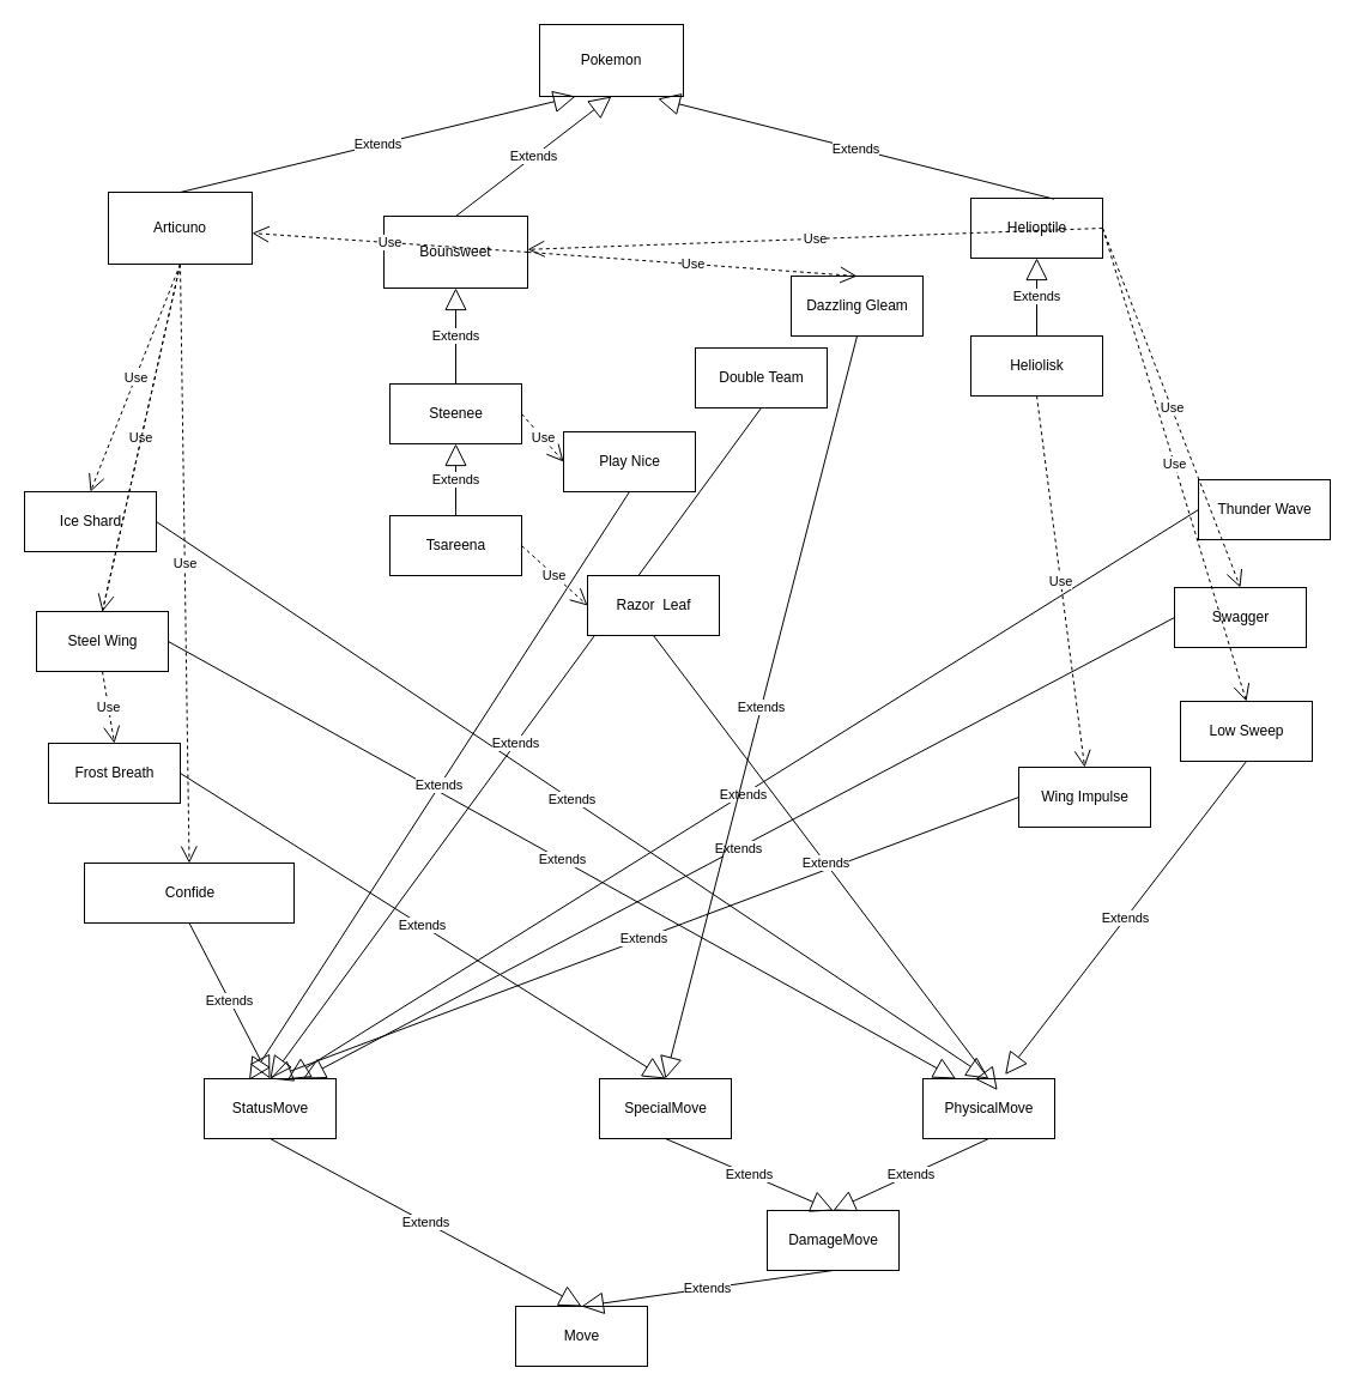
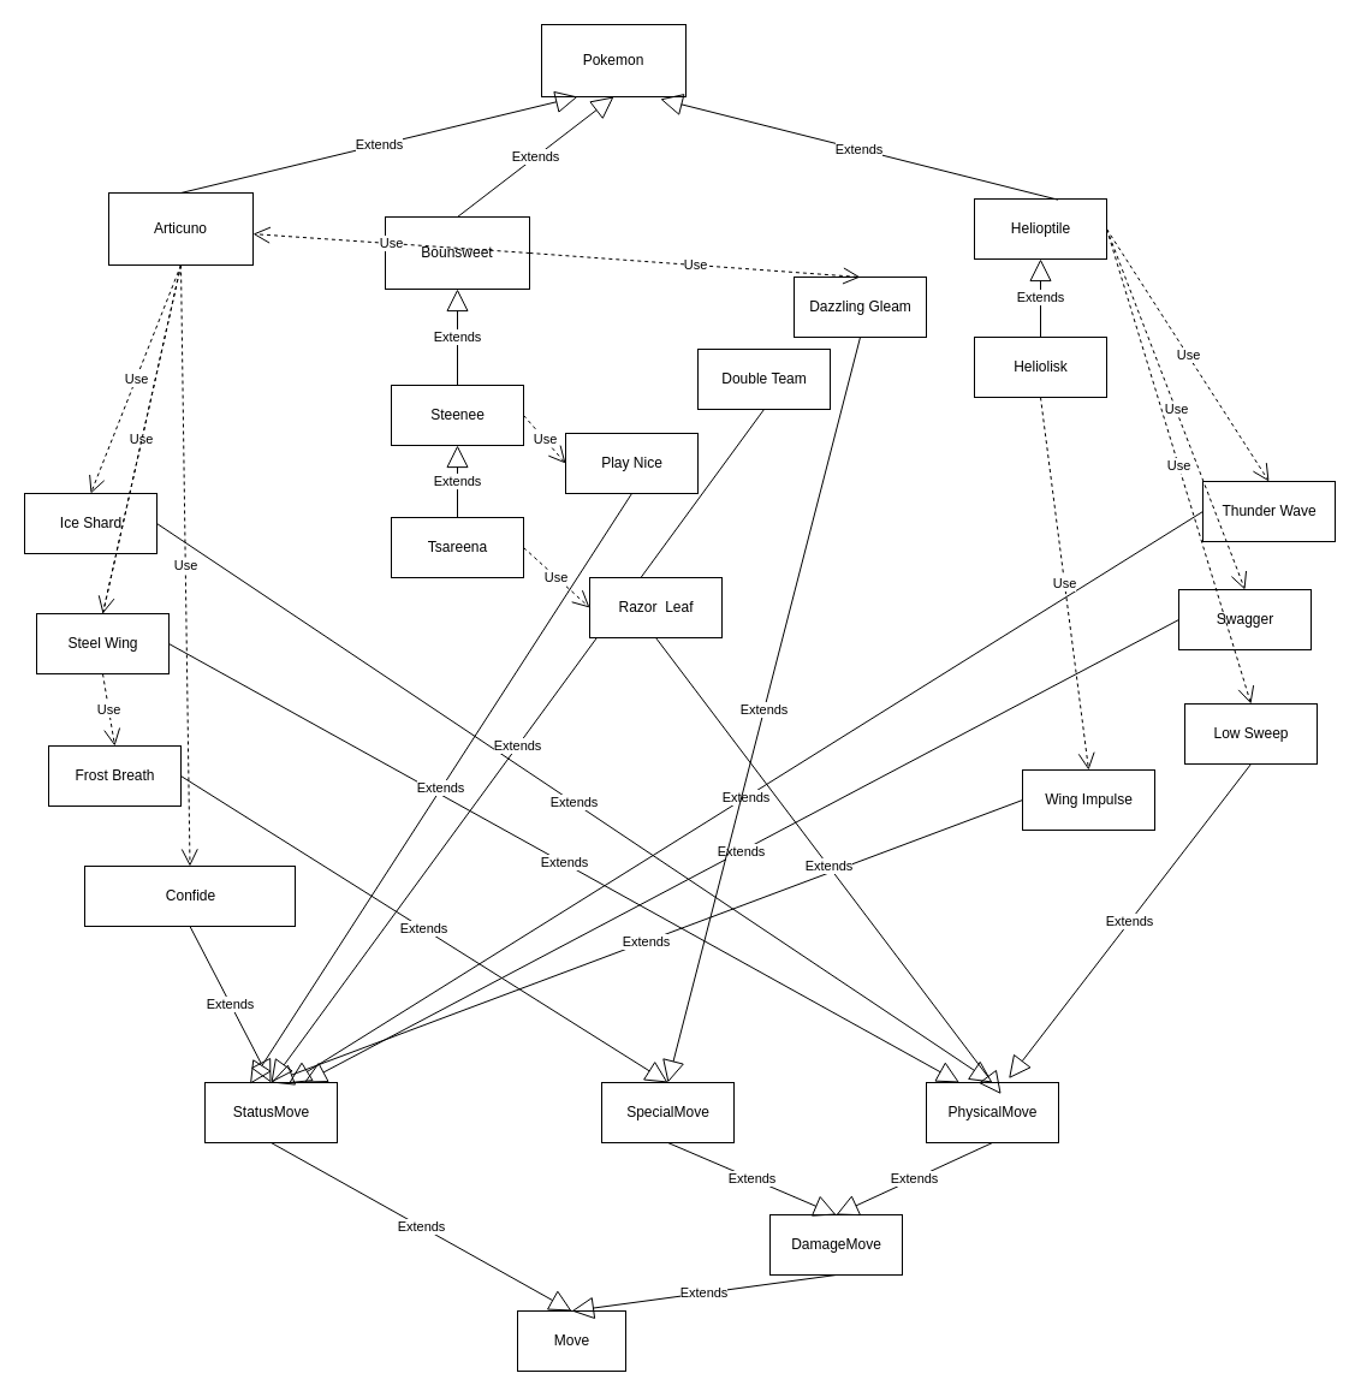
  <mxCell id="0" />
  <mxCell id="1" parent="0" />
  <mxCell id="2" value="Pokemon" style="rounded=0;whiteSpace=wrap;html=1;" parent="1" vertex="1"><mxGeometry x="450" y="20" width="120" height="60" as="geometry" /></mxCell>
  <mxCell id="3" value="Articuno" style="rounded=0;whiteSpace=wrap;html=1;" parent="1" vertex="1"><mxGeometry x="90" y="160" width="120" height="60" as="geometry" /></mxCell>
  <mxCell id="4" value="Extends" style="endArrow=block;endSize=16;endFill=0;html=1;rounded=0;entryX=0.25;entryY=1;entryDx=0;entryDy=0;exitX=0.5;exitY=0;exitDx=0;exitDy=0;" parent="1" source="3" target="2" edge="1"><mxGeometry width="160" relative="1" as="geometry"><mxPoint x="510" y="560" as="sourcePoint" /><mxPoint x="670" y="560" as="targetPoint" /></mxGeometry></mxCell>
  <mxCell id="5" value="Bounsweet" style="rounded=0;whiteSpace=wrap;html=1;" vertex="1" parent="1"><mxGeometry x="320" y="180" width="120" height="60" as="geometry" /></mxCell>
  <mxCell id="6" value="Extends" style="endArrow=block;endSize=16;endFill=0;html=1;rounded=0;entryX=0.5;entryY=1;entryDx=0;entryDy=0;exitX=0.5;exitY=0;exitDx=0;exitDy=0;" edge="1" parent="1" source="5" target="2"><mxGeometry width="160" relative="1" as="geometry"><mxPoint x="520" y="390" as="sourcePoint" /><mxPoint x="660" y="368.82" as="targetPoint" /><Array as="points" /></mxGeometry></mxCell>
  <mxCell id="7" value="Helioptile" style="html=1;" vertex="1" parent="1"><mxGeometry x="810" y="165" width="110" height="50" as="geometry" /></mxCell>
  <mxCell id="8" value="Extends" style="endArrow=block;endSize=16;endFill=0;html=1;rounded=0;entryX=0.823;entryY=1.032;entryDx=0;entryDy=0;entryPerimeter=0;exitX=0.631;exitY=0.013;exitDx=0;exitDy=0;exitPerimeter=0;" edge="1" parent="1" source="7" target="2"><mxGeometry width="160" relative="1" as="geometry"><mxPoint x="640" y="380" as="sourcePoint" /><mxPoint x="803" y="380" as="targetPoint" /></mxGeometry></mxCell>
  <mxCell id="9" value="Heliolisk" style="html=1;" vertex="1" parent="1"><mxGeometry x="810" y="280" width="110" height="50" as="geometry" /></mxCell>
  <mxCell id="10" value="Steenee" style="html=1;" vertex="1" parent="1"><mxGeometry x="325" y="320" width="110" height="50" as="geometry" /></mxCell>
  <mxCell id="11" value="Tsareena" style="html=1;" vertex="1" parent="1"><mxGeometry x="325" y="430" width="110" height="50" as="geometry" /></mxCell>
  <mxCell id="12" value="Extends" style="endArrow=block;endSize=16;endFill=0;html=1;rounded=0;exitX=0.5;exitY=0;exitDx=0;exitDy=0;entryX=0.5;entryY=1;entryDx=0;entryDy=0;" edge="1" parent="1" source="10" target="5"><mxGeometry width="160" relative="1" as="geometry"><mxPoint x="570" y="510" as="sourcePoint" /><mxPoint x="730" y="510" as="targetPoint" /></mxGeometry></mxCell>
  <mxCell id="13" value="Extends" style="endArrow=block;endSize=16;endFill=0;html=1;rounded=0;exitX=0.5;exitY=0;exitDx=0;exitDy=0;entryX=0.5;entryY=1;entryDx=0;entryDy=0;" edge="1" parent="1" source="11" target="10"><mxGeometry width="160" relative="1" as="geometry"><mxPoint x="570" y="510" as="sourcePoint" /><mxPoint x="730" y="510" as="targetPoint" /></mxGeometry></mxCell>
  <mxCell id="14" value="Extends" style="endArrow=block;endSize=16;endFill=0;html=1;rounded=0;exitX=0.5;exitY=0;exitDx=0;exitDy=0;entryX=0.5;entryY=1;entryDx=0;entryDy=0;" edge="1" parent="1" source="9" target="7"><mxGeometry width="160" relative="1" as="geometry"><mxPoint x="570" y="510" as="sourcePoint" /><mxPoint x="730" y="510" as="targetPoint" /></mxGeometry></mxCell>
- <mxCell id="15" value="Move" style="html=1;" vertex="1" parent="1"><mxGeometry x="430" y="1090" width="110" height="50" as="geometry" /></mxCell>
+ <mxCell id="15" value="Move" style="html=1;" vertex="1" parent="1"><mxGeometry x="430" y="1090" width="90" height="50" as="geometry" /></mxCell>
  <mxCell id="16" value="DamageMove" style="html=1;" vertex="1" parent="1"><mxGeometry x="640" y="1010" width="110" height="50" as="geometry" /></mxCell>
  <mxCell id="17" value="StatusMove" style="html=1;" vertex="1" parent="1"><mxGeometry x="170" y="900" width="110" height="50" as="geometry" /></mxCell>
  <mxCell id="18" value="Extends" style="endArrow=block;endSize=16;endFill=0;html=1;rounded=0;exitX=0.5;exitY=1;exitDx=0;exitDy=0;entryX=0.5;entryY=0;entryDx=0;entryDy=0;" edge="1" parent="1" source="17" target="15"><mxGeometry width="160" relative="1" as="geometry"><mxPoint x="570" y="900" as="sourcePoint" /><mxPoint x="730" y="900" as="targetPoint" /></mxGeometry></mxCell>
  <mxCell id="19" value="Extends" style="endArrow=block;endSize=16;endFill=0;html=1;rounded=0;exitX=0.5;exitY=1;exitDx=0;exitDy=0;entryX=0.5;entryY=0;entryDx=0;entryDy=0;" edge="1" parent="1" source="16" target="15"><mxGeometry width="160" relative="1" as="geometry"><mxPoint x="570" y="900" as="sourcePoint" /><mxPoint x="730" y="900" as="targetPoint" /></mxGeometry></mxCell>
  <mxCell id="20" value="PhysicalMove" style="html=1;" vertex="1" parent="1"><mxGeometry x="770" y="900" width="110" height="50" as="geometry" /></mxCell>
  <mxCell id="21" value="SpecialMove" style="html=1;" vertex="1" parent="1"><mxGeometry x="500" y="900" width="110" height="50" as="geometry" /></mxCell>
  <mxCell id="22" value="Extends" style="endArrow=block;endSize=16;endFill=0;html=1;rounded=0;exitX=0.5;exitY=1;exitDx=0;exitDy=0;entryX=0.5;entryY=0;entryDx=0;entryDy=0;" edge="1" parent="1" source="21" target="16"><mxGeometry width="160" relative="1" as="geometry"><mxPoint x="570" y="910" as="sourcePoint" /><mxPoint x="730" y="910" as="targetPoint" /></mxGeometry></mxCell>
  <mxCell id="23" value="Extends" style="endArrow=block;endSize=16;endFill=0;html=1;rounded=0;exitX=0.5;exitY=1;exitDx=0;exitDy=0;entryX=0.5;entryY=0;entryDx=0;entryDy=0;" edge="1" parent="1" source="20" target="16"><mxGeometry width="160" relative="1" as="geometry"><mxPoint x="570" y="910" as="sourcePoint" /><mxPoint x="730" y="910" as="targetPoint" /></mxGeometry></mxCell>
  <mxCell id="24" value="Confide" style="html=1;" vertex="1" parent="1"><mxGeometry x="70" y="720" width="175" height="50" as="geometry" /></mxCell>
  <mxCell id="25" value="Frost Breath" style="html=1;" vertex="1" parent="1"><mxGeometry x="40" y="620" width="110" height="50" as="geometry" /></mxCell>
  <mxCell id="26" value="Ice Shard" style="html=1;" vertex="1" parent="1"><mxGeometry x="20" y="410" width="110" height="50" as="geometry" /></mxCell>
  <mxCell id="27" value="Thunder Wave" style="html=1;" vertex="1" parent="1"><mxGeometry x="1000" y="400" width="110" height="50" as="geometry" /></mxCell>
  <mxCell id="28" value="Low Sweep" style="html=1;" vertex="1" parent="1"><mxGeometry x="985" y="585" width="110" height="50" as="geometry" /></mxCell>
  <mxCell id="29" value="Swagger" style="html=1;" vertex="1" parent="1"><mxGeometry x="980" y="490" width="110" height="50" as="geometry" /></mxCell>
  <mxCell id="30" value="Extends" style="endArrow=block;endSize=16;endFill=0;html=1;rounded=0;exitX=0.5;exitY=1;exitDx=0;exitDy=0;entryX=0.5;entryY=0;entryDx=0;entryDy=0;" edge="1" parent="1" source="24" target="17"><mxGeometry width="160" relative="1" as="geometry"><mxPoint x="450" y="870" as="sourcePoint" /><mxPoint x="610" y="870" as="targetPoint" /></mxGeometry></mxCell>
  <mxCell id="31" value="Extends" style="endArrow=block;endSize=16;endFill=0;html=1;rounded=0;exitX=1;exitY=0.5;exitDx=0;exitDy=0;entryX=0.5;entryY=0;entryDx=0;entryDy=0;" edge="1" parent="1" source="25" target="21"><mxGeometry width="160" relative="1" as="geometry"><mxPoint x="450" y="870" as="sourcePoint" /><mxPoint x="610" y="870" as="targetPoint" /></mxGeometry></mxCell>
  <mxCell id="32" value="Extends" style="endArrow=block;endSize=16;endFill=0;html=1;rounded=0;exitX=1;exitY=0.5;exitDx=0;exitDy=0;entryX=0.5;entryY=0;entryDx=0;entryDy=0;" edge="1" parent="1" source="26" target="20"><mxGeometry width="160" relative="1" as="geometry"><mxPoint x="450" y="870" as="sourcePoint" /><mxPoint x="610" y="870" as="targetPoint" /></mxGeometry></mxCell>
  <mxCell id="33" value="Extends" style="endArrow=block;endSize=16;endFill=0;html=1;rounded=0;exitX=1;exitY=0.5;exitDx=0;exitDy=0;entryX=0.25;entryY=0;entryDx=0;entryDy=0;" edge="1" parent="1" source="59" target="20"><mxGeometry width="160" relative="1" as="geometry"><mxPoint x="450" y="870" as="sourcePoint" /><mxPoint x="610" y="870" as="targetPoint" /></mxGeometry></mxCell>
  <mxCell id="34" value="Extends" style="endArrow=block;endSize=16;endFill=0;html=1;rounded=0;exitX=0;exitY=0.5;exitDx=0;exitDy=0;entryX=0.633;entryY=0.011;entryDx=0;entryDy=0;entryPerimeter=0;" edge="1" parent="1" source="27" target="17"><mxGeometry width="160" relative="1" as="geometry"><mxPoint x="450" y="870" as="sourcePoint" /><mxPoint x="380" y="1140" as="targetPoint" /></mxGeometry></mxCell>
  <mxCell id="35" value="Extends" style="endArrow=block;endSize=16;endFill=0;html=1;rounded=0;entryX=0.624;entryY=-0.069;entryDx=0;entryDy=0;entryPerimeter=0;exitX=0.5;exitY=1;exitDx=0;exitDy=0;" edge="1" parent="1" source="28" target="20"><mxGeometry width="160" relative="1" as="geometry"><mxPoint x="450" y="870" as="sourcePoint" /><mxPoint x="610" y="870" as="targetPoint" /></mxGeometry></mxCell>
  <mxCell id="36" value="Extends" style="endArrow=block;endSize=16;endFill=0;html=1;rounded=0;exitX=0;exitY=0.5;exitDx=0;exitDy=0;entryX=0.5;entryY=0;entryDx=0;entryDy=0;startArrow=none;" edge="1" parent="1" source="44" target="17"><mxGeometry width="160" relative="1" as="geometry"><mxPoint x="450" y="870" as="sourcePoint" /><mxPoint x="610" y="870" as="targetPoint" /></mxGeometry></mxCell>
  <mxCell id="37" value="Use" style="endArrow=open;endSize=12;dashed=1;html=1;rounded=0;exitX=0.5;exitY=1;exitDx=0;exitDy=0;entryX=0.5;entryY=0;entryDx=0;entryDy=0;" edge="1" parent="1" source="3" target="26"><mxGeometry width="160" relative="1" as="geometry"><mxPoint x="490" y="620" as="sourcePoint" /><mxPoint x="650" y="620" as="targetPoint" /></mxGeometry></mxCell>
  <mxCell id="38" value="Use" style="endArrow=open;endSize=12;dashed=1;html=1;rounded=0;entryX=0.5;entryY=0;entryDx=0;entryDy=0;exitX=0.5;exitY=1;exitDx=0;exitDy=0;" edge="1" parent="1" source="3" target="59"><mxGeometry width="160" relative="1" as="geometry"><mxPoint x="490" y="620" as="sourcePoint" /><mxPoint x="650" y="620" as="targetPoint" /></mxGeometry></mxCell>
  <mxCell id="39" value="Use" style="endArrow=open;endSize=12;dashed=1;html=1;rounded=0;exitX=0.5;exitY=1;exitDx=0;exitDy=0;entryX=0.5;entryY=0;entryDx=0;entryDy=0;startArrow=none;" edge="1" parent="1" source="59" target="25"><mxGeometry width="160" relative="1" as="geometry"><mxPoint x="490" y="620" as="sourcePoint" /><mxPoint x="650" y="620" as="targetPoint" /></mxGeometry></mxCell>
  <mxCell id="40" value="Use" style="endArrow=open;endSize=12;dashed=1;html=1;rounded=0;exitX=0.5;exitY=1;exitDx=0;exitDy=0;entryX=0.5;entryY=0;entryDx=0;entryDy=0;" edge="1" parent="1" source="3" target="24"><mxGeometry width="160" relative="1" as="geometry"><mxPoint x="490" y="590" as="sourcePoint" /><mxPoint x="650" y="590" as="targetPoint" /></mxGeometry></mxCell>
- <mxCell id="41" value="Use" style="endArrow=open;endSize=12;dashed=1;html=1;rounded=0;exitX=1;exitY=0.5;exitDx=0;exitDy=0;" edge="1" parent="1" source="7" target="5"><mxGeometry width="160" relative="1" as="geometry"><mxPoint x="470" y="530" as="sourcePoint" /><mxPoint x="630" y="530" as="targetPoint" /></mxGeometry></mxCell>
+ <mxCell id="41" value="Use" style="endArrow=open;endSize=12;dashed=1;html=1;rounded=0;exitX=1;exitY=0.5;exitDx=0;exitDy=0;entryX=0.5;entryY=0;entryDx=0;entryDy=0;" edge="1" parent="1" source="7" target="27"><mxGeometry width="160" relative="1" as="geometry"><mxPoint x="470" y="530" as="sourcePoint" /><mxPoint x="630" y="530" as="targetPoint" /></mxGeometry></mxCell>
  <mxCell id="42" value="Use" style="endArrow=open;endSize=12;dashed=1;html=1;rounded=0;exitX=1;exitY=0.5;exitDx=0;exitDy=0;entryX=0.5;entryY=0;entryDx=0;entryDy=0;" edge="1" parent="1" source="7" target="29"><mxGeometry width="160" relative="1" as="geometry"><mxPoint x="470" y="530" as="sourcePoint" /><mxPoint x="630" y="530" as="targetPoint" /></mxGeometry></mxCell>
  <mxCell id="43" value="Use" style="endArrow=open;endSize=12;dashed=1;html=1;rounded=0;exitX=1;exitY=0.5;exitDx=0;exitDy=0;entryX=0.5;entryY=0;entryDx=0;entryDy=0;" edge="1" parent="1" source="7" target="28"><mxGeometry width="160" relative="1" as="geometry"><mxPoint x="470" y="530" as="sourcePoint" /><mxPoint x="630" y="530" as="targetPoint" /></mxGeometry></mxCell>
  <mxCell id="44" value="Wing Impulse" style="html=1;" vertex="1" parent="1"><mxGeometry x="850" y="640" width="110" height="50" as="geometry" /></mxCell>
  <mxCell id="45" value="Extends" style="endArrow=block;endSize=16;endFill=0;html=1;rounded=0;exitX=0;exitY=0.5;exitDx=0;exitDy=0;entryX=0.75;entryY=0;entryDx=0;entryDy=0;" edge="1" parent="1" source="29" target="17"><mxGeometry width="160" relative="1" as="geometry"><mxPoint x="610" y="640" as="sourcePoint" /><mxPoint x="770" y="640" as="targetPoint" /></mxGeometry></mxCell>
  <mxCell id="46" value="Use" style="endArrow=open;endSize=12;dashed=1;html=1;rounded=0;exitX=0.5;exitY=1;exitDx=0;exitDy=0;entryX=0.5;entryY=0;entryDx=0;entryDy=0;" edge="1" parent="1" source="9" target="44"><mxGeometry width="160" relative="1" as="geometry"><mxPoint x="610" y="640" as="sourcePoint" /><mxPoint x="770" y="640" as="targetPoint" /></mxGeometry></mxCell>
  <mxCell id="47" value="Double Team" style="html=1;" vertex="1" parent="1"><mxGeometry x="580" y="290" width="110" height="50" as="geometry" /></mxCell>
  <mxCell id="48" value="Dazzling Gleam" style="html=1;" vertex="1" parent="1"><mxGeometry x="660" y="230" width="110" height="50" as="geometry" /></mxCell>
  <mxCell id="49" value="Extends" style="endArrow=block;endSize=16;endFill=0;html=1;rounded=0;exitX=0.5;exitY=1;exitDx=0;exitDy=0;entryX=0.5;entryY=0;entryDx=0;entryDy=0;" edge="1" parent="1" source="48" target="21"><mxGeometry width="160" relative="1" as="geometry"><mxPoint x="420" y="630" as="sourcePoint" /><mxPoint x="580" y="630" as="targetPoint" /></mxGeometry></mxCell>
  <mxCell id="50" value="Extends" style="endArrow=block;endSize=16;endFill=0;html=1;rounded=0;exitX=0.5;exitY=1;exitDx=0;exitDy=0;entryX=0.5;entryY=0;entryDx=0;entryDy=0;" edge="1" parent="1" source="47" target="17"><mxGeometry width="160" relative="1" as="geometry"><mxPoint x="420" y="740" as="sourcePoint" /><mxPoint x="580" y="740" as="targetPoint" /></mxGeometry></mxCell>
  <mxCell id="51" value="Use" style="endArrow=open;endSize=12;dashed=1;html=1;rounded=0;exitX=1;exitY=0.5;exitDx=0;exitDy=0;entryX=0.5;entryY=0;entryDx=0;entryDy=0;" edge="1" parent="1" source="5" target="48"><mxGeometry width="160" relative="1" as="geometry"><mxPoint x="420" y="500" as="sourcePoint" /><mxPoint x="580" y="500" as="targetPoint" /></mxGeometry></mxCell>
  <mxCell id="52" value="Use" style="endArrow=open;endSize=12;dashed=1;html=1;rounded=0;exitX=1;exitY=0.5;exitDx=0;exitDy=0;" edge="1" parent="1" source="5" target="3"><mxGeometry width="160" relative="1" as="geometry"><mxPoint x="420" y="500" as="sourcePoint" /><mxPoint x="580" y="500" as="targetPoint" /></mxGeometry></mxCell>
  <mxCell id="53" value="Play Nice" style="html=1;" vertex="1" parent="1"><mxGeometry x="470" y="360" width="110" height="50" as="geometry" /></mxCell>
  <mxCell id="54" value="Razor&amp;nbsp; Leaf" style="html=1;" vertex="1" parent="1"><mxGeometry x="490" y="480" width="110" height="50" as="geometry" /></mxCell>
  <mxCell id="55" value="Use" style="endArrow=open;endSize=12;dashed=1;html=1;rounded=0;exitX=1;exitY=0.5;exitDx=0;exitDy=0;entryX=0;entryY=0.5;entryDx=0;entryDy=0;" edge="1" parent="1" source="11" target="54"><mxGeometry width="160" relative="1" as="geometry"><mxPoint x="460" y="410" as="sourcePoint" /><mxPoint x="620" y="410" as="targetPoint" /></mxGeometry></mxCell>
  <mxCell id="56" value="Use" style="endArrow=open;endSize=12;dashed=1;html=1;rounded=0;exitX=1;exitY=0.5;exitDx=0;exitDy=0;entryX=0;entryY=0.5;entryDx=0;entryDy=0;" edge="1" parent="1" source="10" target="53"><mxGeometry width="160" relative="1" as="geometry"><mxPoint x="460" y="410" as="sourcePoint" /><mxPoint x="620" y="410" as="targetPoint" /></mxGeometry></mxCell>
  <mxCell id="57" value="Extends" style="endArrow=block;endSize=16;endFill=0;html=1;rounded=0;entryX=0.565;entryY=0.191;entryDx=0;entryDy=0;entryPerimeter=0;exitX=0.5;exitY=1;exitDx=0;exitDy=0;" edge="1" parent="1" source="54" target="20"><mxGeometry width="160" relative="1" as="geometry"><mxPoint x="460" y="410" as="sourcePoint" /><mxPoint x="620" y="410" as="targetPoint" /></mxGeometry></mxCell>
  <mxCell id="58" value="Extends" style="endArrow=block;endSize=16;endFill=0;html=1;rounded=0;exitX=0.5;exitY=1;exitDx=0;exitDy=0;entryX=0.341;entryY=0.023;entryDx=0;entryDy=0;entryPerimeter=0;" edge="1" parent="1" source="53" target="17"><mxGeometry width="160" relative="1" as="geometry"><mxPoint x="460" y="650" as="sourcePoint" /><mxPoint x="620" y="650" as="targetPoint" /></mxGeometry></mxCell>
  <mxCell id="59" value="Steel Wing" style="html=1;" vertex="1" parent="1"><mxGeometry x="30" y="510" width="110" height="50" as="geometry" /></mxCell>
  <mxCell id="60" value="" style="endArrow=none;endSize=12;dashed=1;html=1;rounded=0;exitX=0.5;exitY=1;exitDx=0;exitDy=0;entryX=0.5;entryY=0;entryDx=0;entryDy=0;" edge="1" parent="1" source="3" target="59"><mxGeometry width="160" relative="1" as="geometry"><mxPoint x="150" y="220" as="sourcePoint" /><mxPoint x="95" y="620" as="targetPoint" /></mxGeometry></mxCell>
